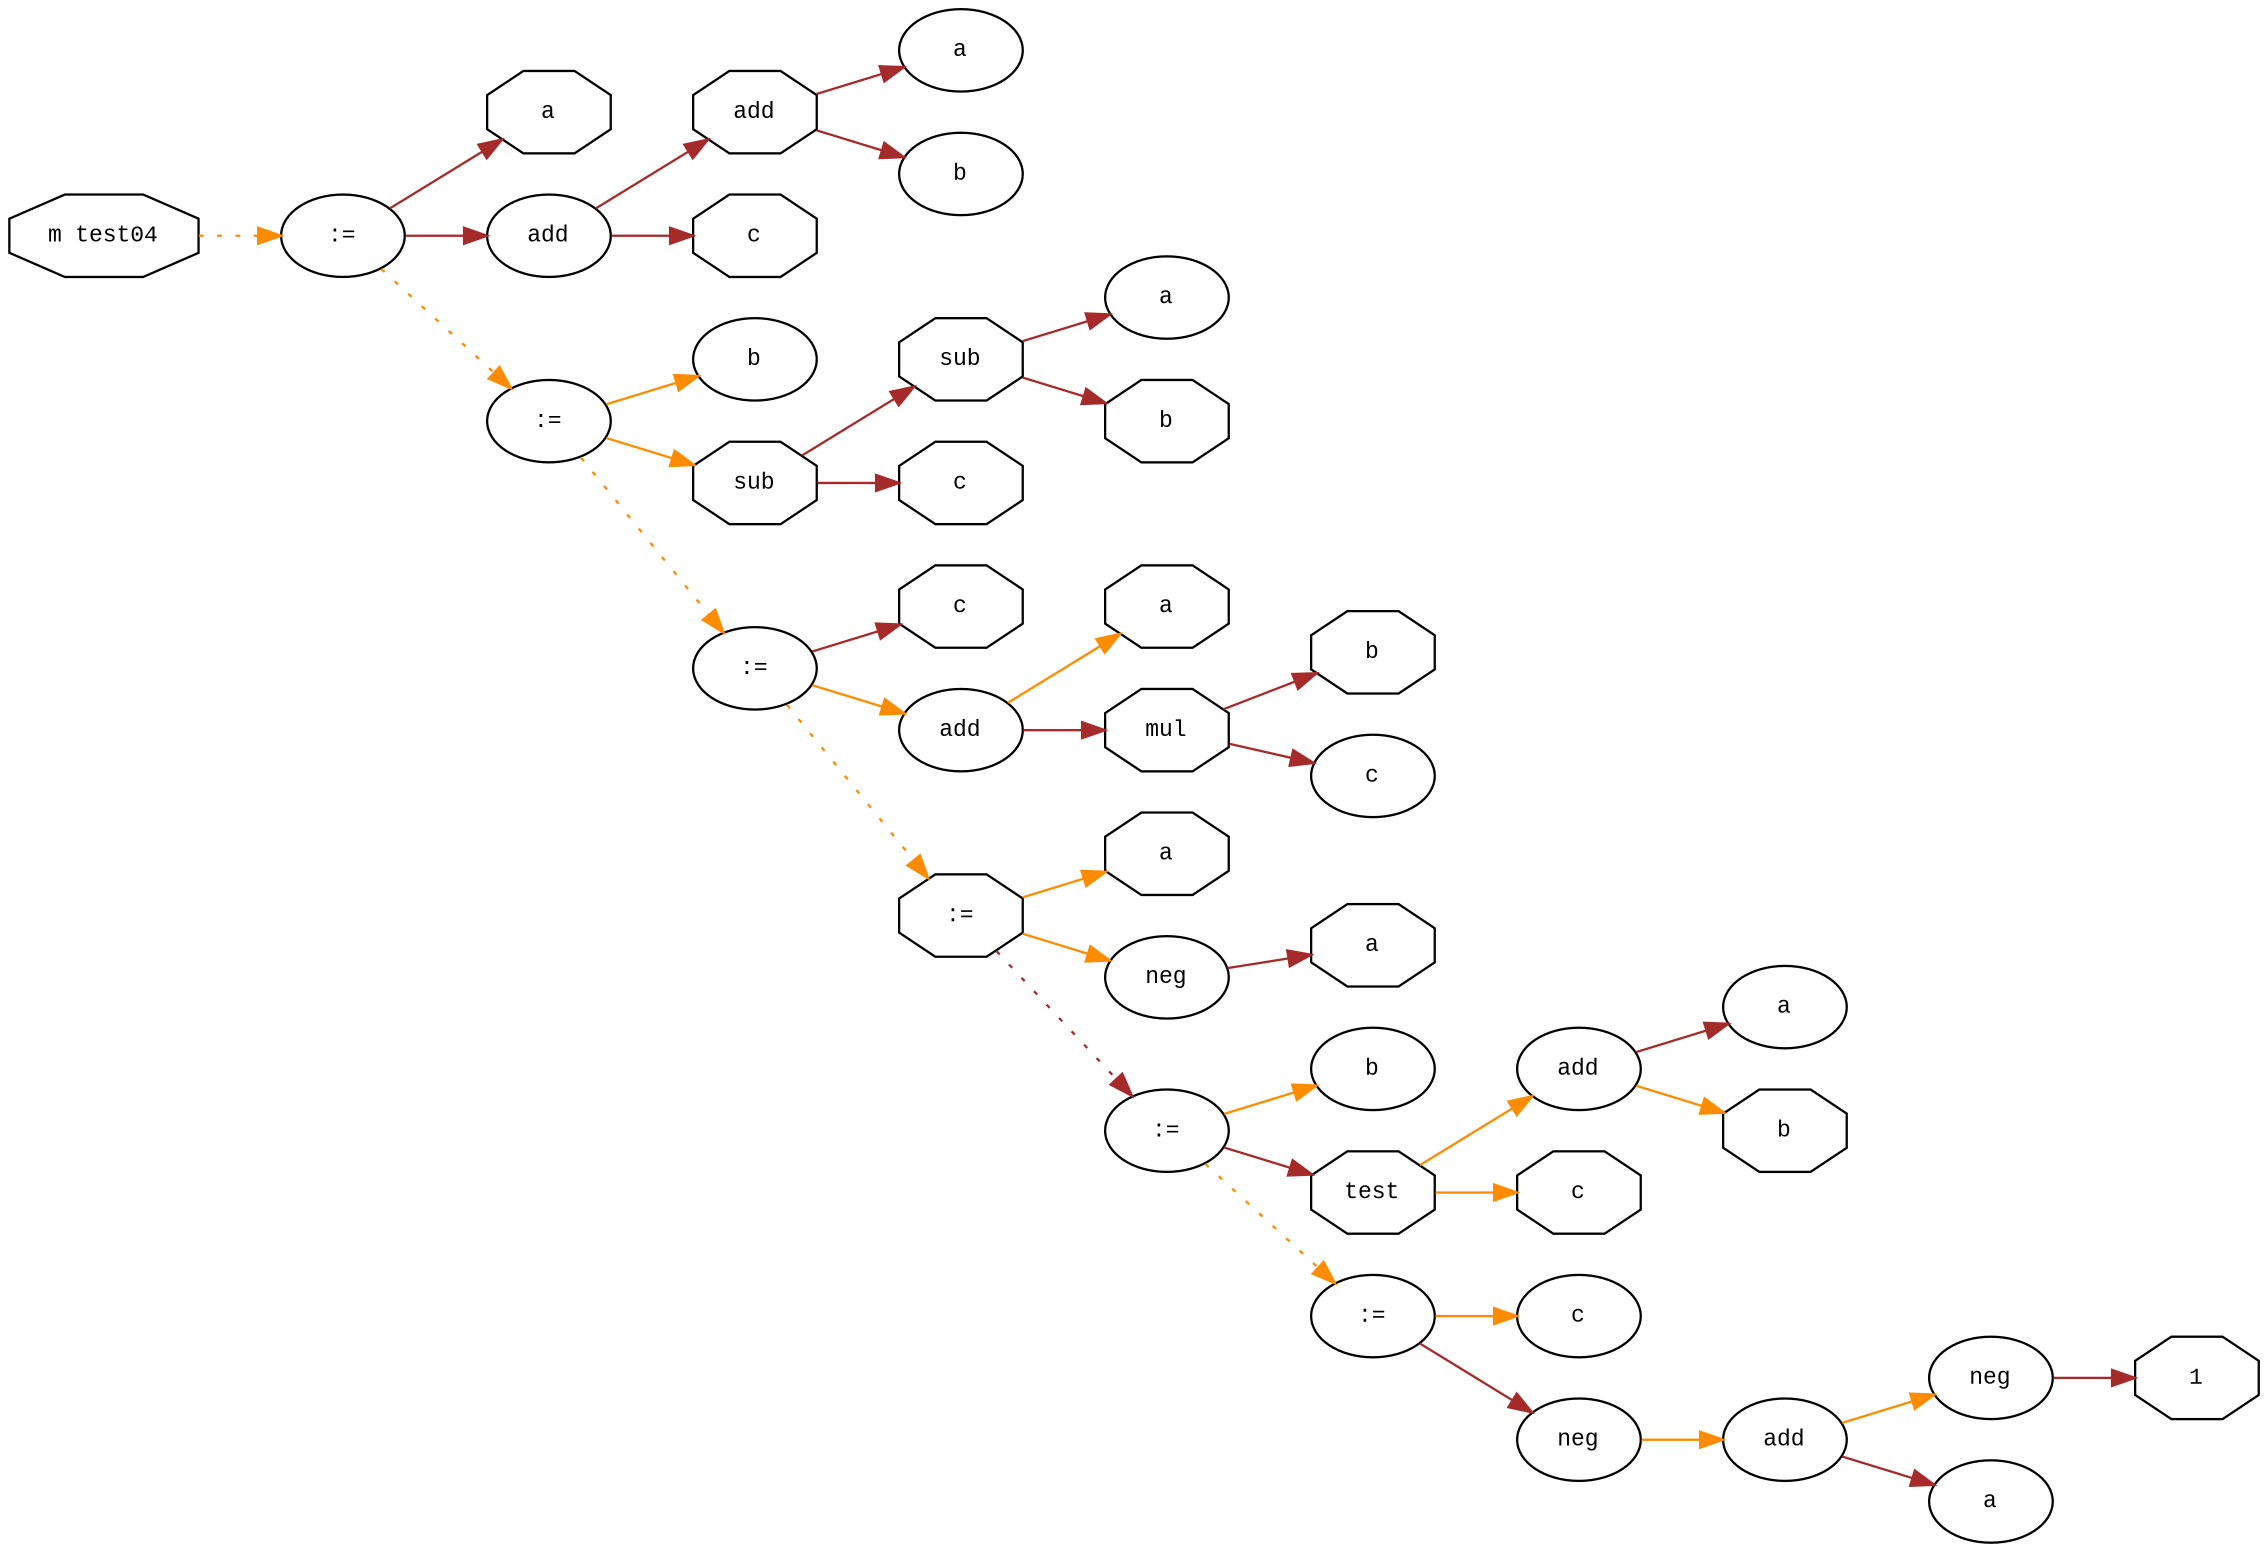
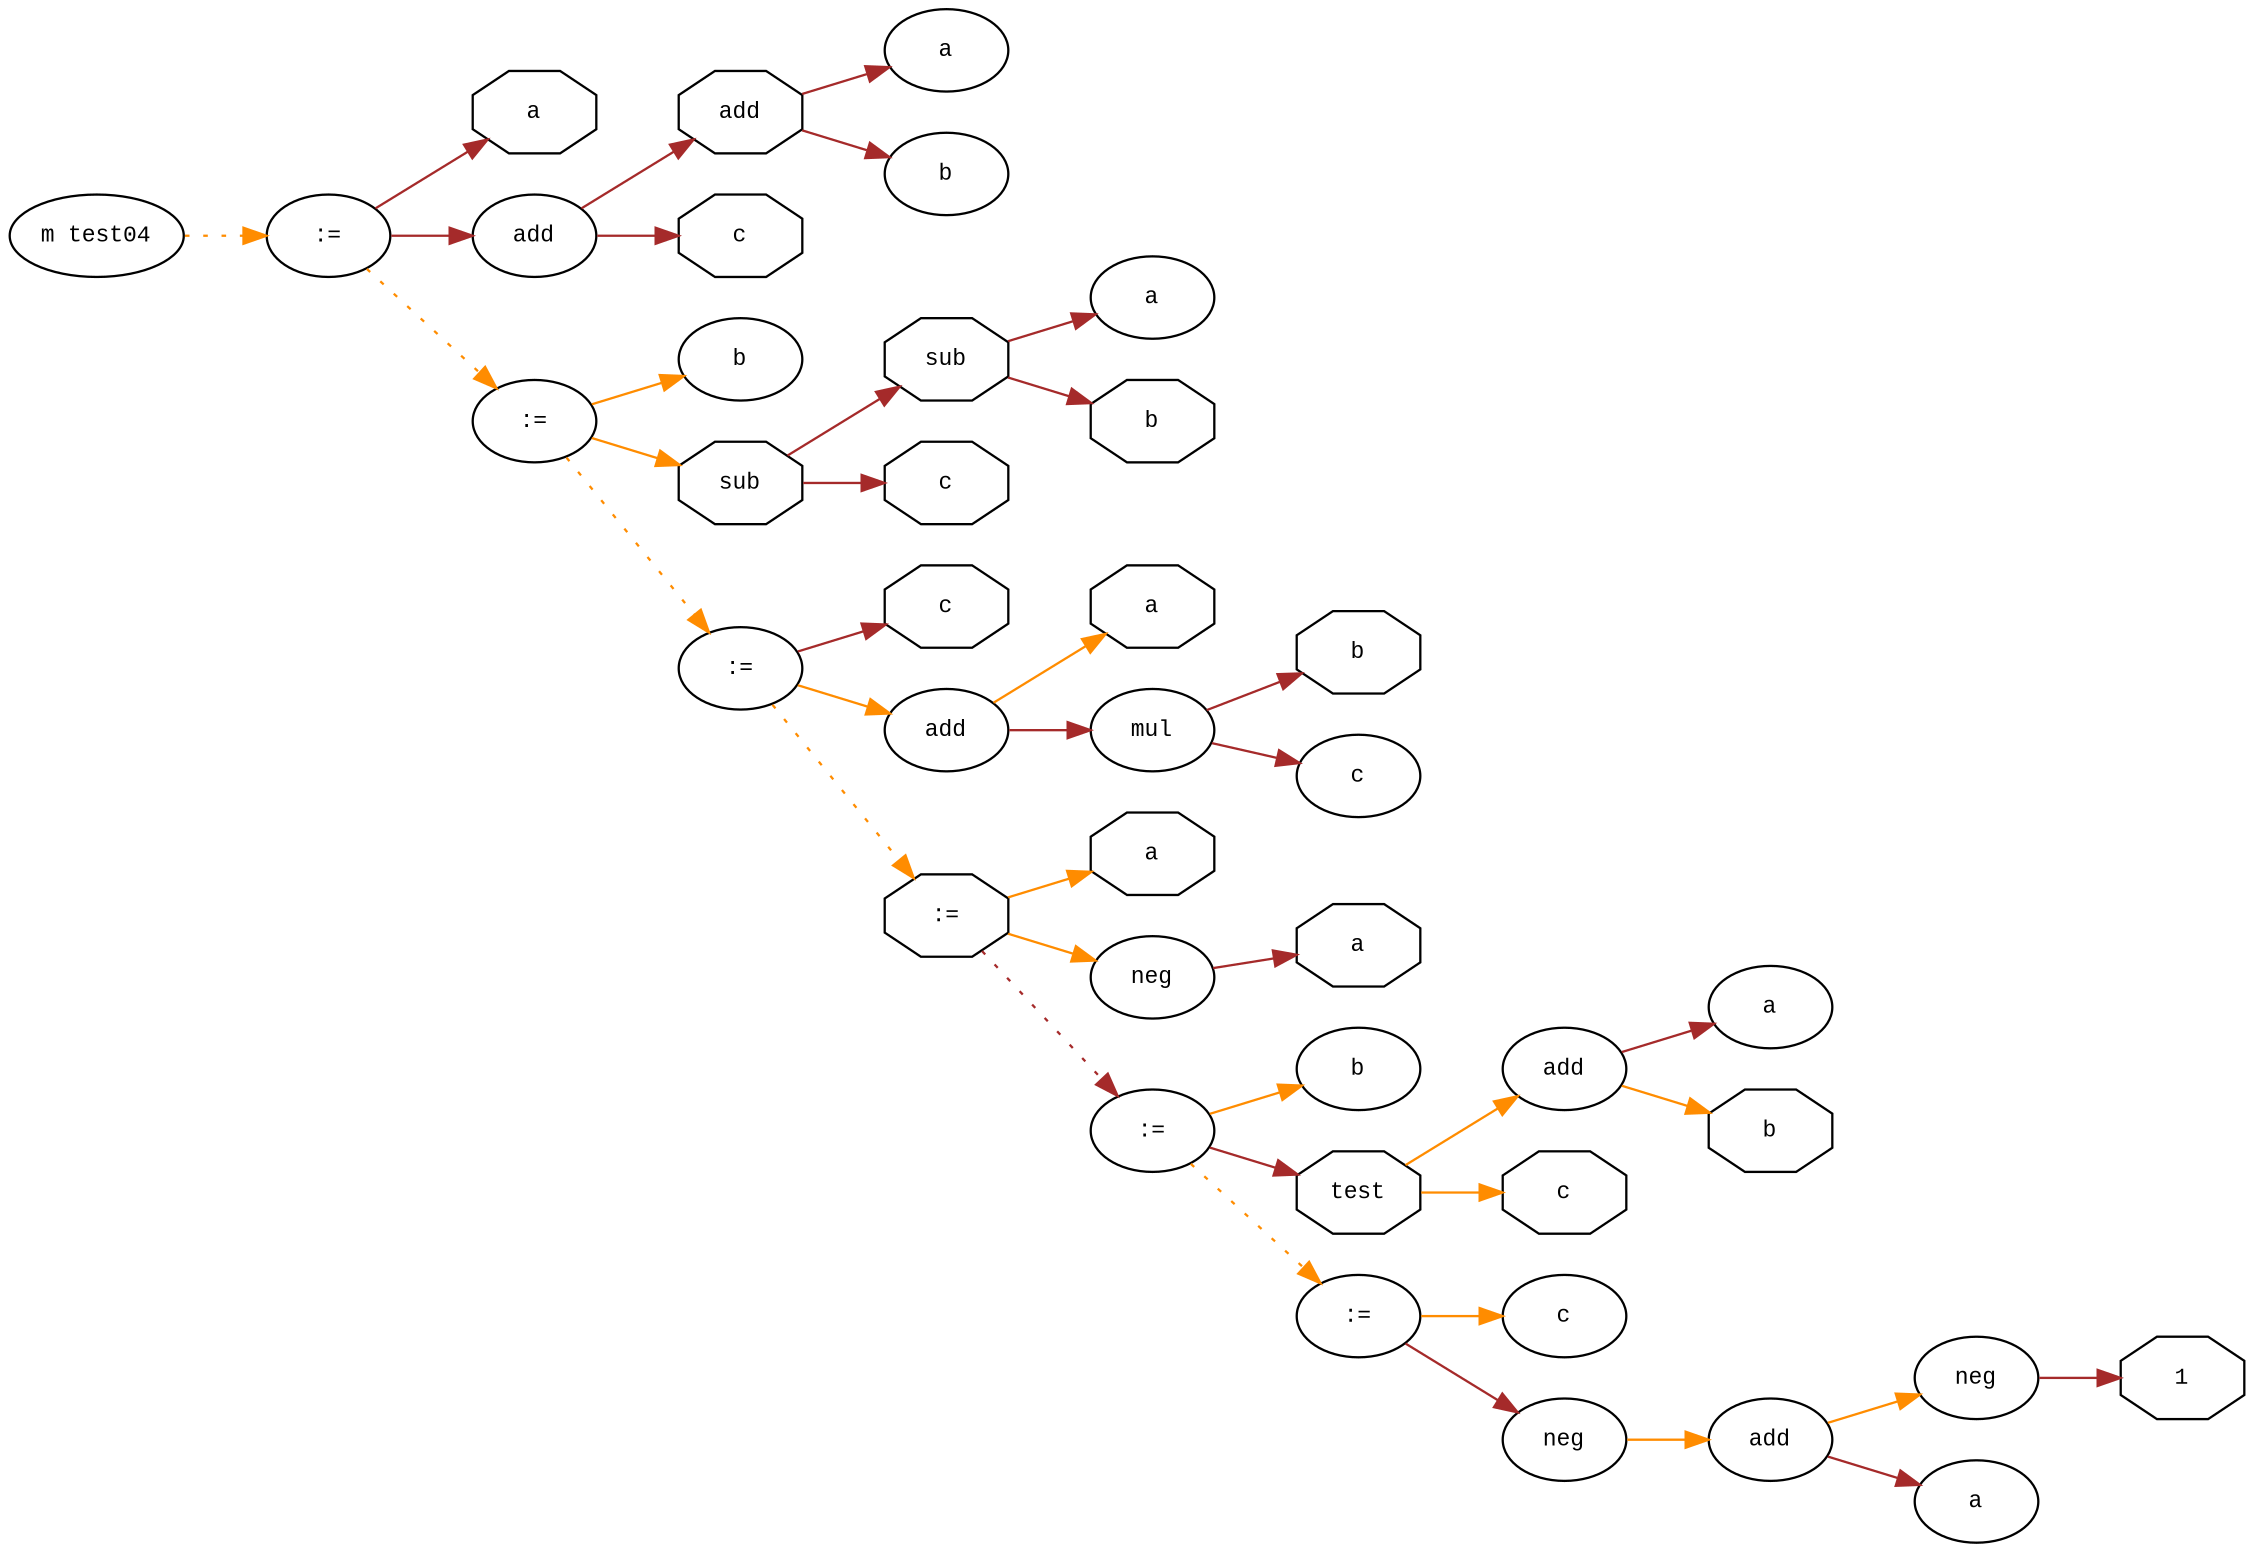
  digraph {
    fontname="Times New Roman"
    fontsize=10
    rankdir=LR
    node [fontname="Courier New" fontsize=10 shape=ellipse]
    edge [color=brown fontname="Times New Roman" fontsize=10]
-   n1 [label="m test04" shape=octagon]
+   n1 [label="m test04"]
    n2 [label=":="]
    n3 [label=a shape=octagon]
    n4 [label=add]
    n5 [label=":="]
    n6 [label=add shape=octagon]
    n7 [label=c shape=octagon]
    n8 [label=b]
    n9 [label=sub shape=octagon]
    n10 [label=":="]
    n11 [label=a]
    n12 [label=b]
    n13 [label=sub shape=octagon]
    n14 [label=c shape=octagon]
    n15 [label=c shape=octagon]
    n16 [label=add]
    n17 [label=":=" shape=octagon]
    n18 [label=a]
    n19 [label=b shape=octagon]
    n20 [label=a shape=octagon]
-   n21 [label=mul shape=octagon]
+   n21 [label=mul]
    n22 [label=a shape=octagon]
    n23 [label=neg]
    n24 [label=":="]
    n25 [label=b shape=octagon]
    n26 [label=c]
    n27 [label=a shape=octagon]
    n28 [label=b]
    n29 [label=test shape=octagon]
    n30 [label=":="]
    n31 [label=add]
    n32 [label=c shape=octagon]
    n33 [label=c]
    n34 [label=neg]
    n35 [label=a]
    n36 [label=b shape=octagon]
    n37 [label=add]
    n38 [label=neg]
    n39 [label=a]
    n40 [label=1 shape=octagon]
    n1 -> n2 [color=darkorange style=dotted]
    n2 -> n3
    n2 -> n4
    n2 -> n5 [color=darkorange style=dotted]
    n4 -> n6
    n4 -> n7
    n5 -> n8 [color=darkorange]
    n5 -> n9 [color=darkorange]
    n5 -> n10 [color=darkorange style=dotted]
    n6 -> n11
    n6 -> n12
    n9 -> n13
    n9 -> n14
    n10 -> n15
    n10 -> n16 [color=darkorange]
    n10 -> n17 [color=darkorange style=dotted]
    n13 -> n18
    n13 -> n19
    n16 -> n20 [color=darkorange]
    n16 -> n21
    n17 -> n22 [color=darkorange]
    n17 -> n23 [color=darkorange]
    n17 -> n24 [style=dotted]
    n21 -> n25
    n21 -> n26
    n23 -> n27
    n24 -> n28 [color=darkorange]
    n24 -> n29
    n24 -> n30 [color=darkorange style=dotted]
    n29 -> n31 [color=darkorange]
    n29 -> n32 [color=darkorange]
    n30 -> n33 [color=darkorange]
    n30 -> n34
    n31 -> n35
    n31 -> n36 [color=darkorange]
    n34 -> n37 [color=darkorange]
    n37 -> n38 [color=darkorange]
    n37 -> n39
    n38 -> n40
  }
